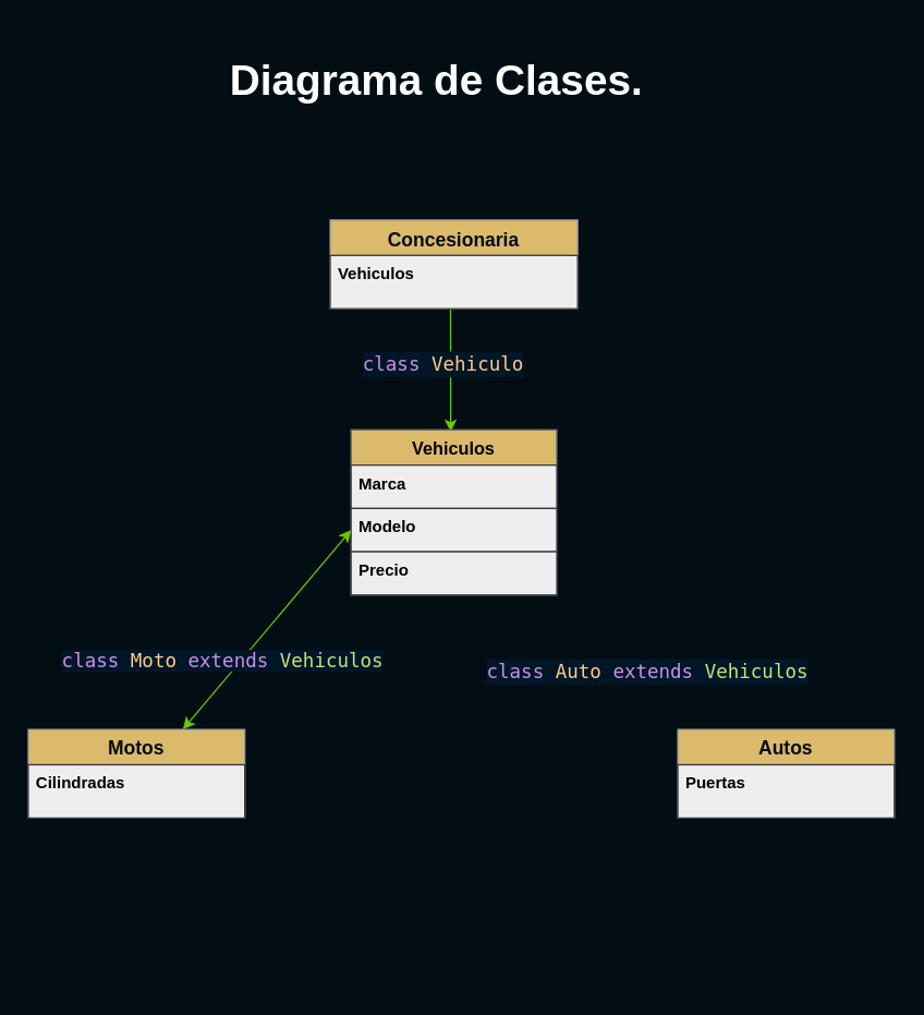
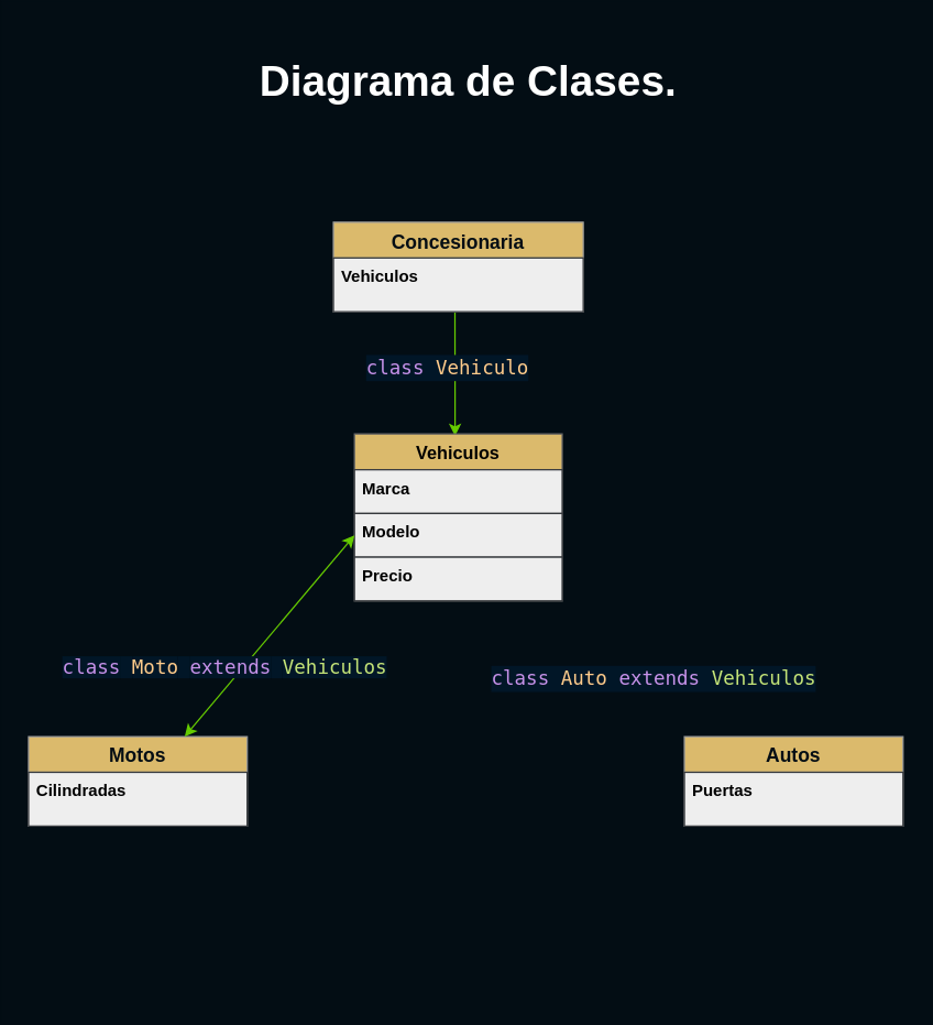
  <mxCell id="0" />
  <mxCell id="1" parent="0" />
  <mxCell id="2" value="" style="group" vertex="1" connectable="0" parent="1"><mxGeometry x="20" y="161" width="636" height="562" as="geometry" /></mxCell>
  <mxCell id="3" value="" style="group" vertex="1" connectable="0" parent="2"><mxGeometry x="221.711" width="181.714" height="112.683" as="geometry" /></mxCell>
  <mxCell id="4" value="" style="endArrow=classic;html=1;fontColor=#FFFFFF;strokeColor=#66CC00;" edge="1" parent="3"><mxGeometry width="50" height="50" relative="1" as="geometry"><mxPoint x="88.393" y="64.754" as="sourcePoint" /><mxPoint x="88.467" y="155.444" as="targetPoint" /><Array as="points"><mxPoint x="88.467" y="112.683" /></Array></mxGeometry></mxCell>
  <mxCell id="5" value="Concesionaria&#10;" style="swimlane;fontStyle=1;align=center;verticalAlign=top;childLayout=stackLayout;horizontal=1;startSize=26;horizontalStack=0;resizeParent=1;resizeParentMax=0;resizeLast=0;collapsible=1;marginBottom=0;strokeColor=#999999;fontSize=14;gradientDirection=east;fillColor=#DBBA6C;fontColor=#030D14;" vertex="1" parent="3"><mxGeometry width="181.714" height="65.095" as="geometry" /></mxCell>
  <mxCell id="6" value="Vehiculos" style="text;strokeColor=#36393d;align=left;verticalAlign=top;spacingLeft=4;spacingRight=4;overflow=hidden;rotatable=0;points=[[0,0.5],[1,0.5]];portConstraint=eastwest;fontStyle=1;fillColor=#eeeeee;" vertex="1" parent="5"><mxGeometry y="26" width="181.714" height="39.095" as="geometry" /></mxCell>
  <mxCell id="7" value="Vehiculos" style="swimlane;fontStyle=1;childLayout=stackLayout;horizontal=1;startSize=26;horizontalStack=0;resizeParent=1;resizeParentMax=0;resizeLast=0;collapsible=1;marginBottom=0;labelBackgroundColor=none;strokeColor=#666666;fontSize=13;fillColor=#DBBA6C;" vertex="1" parent="2"><mxGeometry x="237.019" y="153.941" width="151.099" height="121.295" as="geometry" /></mxCell>
  <mxCell id="8" value="Marca" style="text;align=left;verticalAlign=top;spacingLeft=4;spacingRight=4;overflow=hidden;rotatable=0;points=[[0,0.5],[1,0.5]];portConstraint=eastwest;fontStyle=1;fillColor=#eeeeee;strokeColor=#36393d;" vertex="1" parent="7"><mxGeometry y="26" width="151.099" height="31.765" as="geometry" /></mxCell>
  <mxCell id="9" value="Modelo" style="text;align=left;verticalAlign=top;spacingLeft=4;spacingRight=4;overflow=hidden;rotatable=0;points=[[0,0.5],[1,0.5]];portConstraint=eastwest;fontStyle=1;fillColor=#eeeeee;strokeColor=#36393d;" vertex="1" parent="7"><mxGeometry y="57.765" width="151.099" height="31.765" as="geometry" /></mxCell>
  <mxCell id="10" value="Precio" style="text;align=left;verticalAlign=top;spacingLeft=4;spacingRight=4;overflow=hidden;rotatable=0;points=[[0,0.5],[1,0.5]];portConstraint=eastwest;fontStyle=1;fillColor=#eeeeee;strokeColor=#36393d;" vertex="1" parent="7"><mxGeometry y="89.53" width="151.099" height="31.765" as="geometry" /></mxCell>
  <mxCell id="11" value="Motos" style="swimlane;fontStyle=1;childLayout=stackLayout;horizontal=1;startSize=26;horizontalStack=0;resizeParent=1;resizeParentMax=0;resizeLast=0;collapsible=1;marginBottom=0;fillColor=#DBBA6C;strokeColor=#999999;fontSize=14;fontColor=#030D14;" vertex="1" parent="2"><mxGeometry y="373.853" width="159" height="65.095" as="geometry" /></mxCell>
  <mxCell id="12" value="Cilindradas" style="text;align=left;verticalAlign=top;spacingLeft=4;spacingRight=4;overflow=hidden;rotatable=0;points=[[0,0.5],[1,0.5]];portConstraint=eastwest;fontStyle=1;fillColor=#eeeeee;strokeColor=#36393d;" vertex="1" parent="11"><mxGeometry y="26" width="159" height="39.095" as="geometry" /></mxCell>
  <mxCell id="13" value="" style="endArrow=classic;startArrow=classic;html=1;entryX=0;entryY=0.5;entryDx=0;entryDy=0;fontColor=#FFFFFF;strokeColor=#66CC00;" edge="1" parent="11" target="9"><mxGeometry width="50" height="50" relative="1" as="geometry"><mxPoint x="113.571" as="sourcePoint" /><mxPoint x="227.143" y="-144.164" as="targetPoint" /></mxGeometry></mxCell>
  <mxCell id="14" value="Autos" style="swimlane;fontStyle=1;childLayout=stackLayout;horizontal=1;startSize=26;horizontalStack=0;resizeParent=1;resizeParentMax=0;resizeLast=0;collapsible=1;marginBottom=0;fillColor=#DBBA6C;strokeColor=#999999;fontSize=14;fontColor=#030D14;" vertex="1" parent="2"><mxGeometry x="477" y="373.853" width="159" height="65.095" as="geometry" /></mxCell>
  <mxCell id="15" value="Puertas" style="text;align=left;verticalAlign=top;spacingLeft=4;spacingRight=4;overflow=hidden;rotatable=0;points=[[0,0.5],[1,0.5]];portConstraint=eastwest;fontStyle=1;fillColor=#eeeeee;strokeColor=#36393d;" vertex="1" parent="14"><mxGeometry y="26" width="159" height="39.095" as="geometry" /></mxCell>
  <mxCell id="16" value="&lt;meta charset=&quot;utf-8&quot;&gt;&lt;div style=&quot;color: rgb(214, 222, 235); background-color: rgb(1, 22, 39); font-family: &amp;quot;droid sans mono&amp;quot;, monospace, monospace, &amp;quot;droid sans fallback&amp;quot;; font-weight: normal; font-size: 14px; line-height: 19px;&quot;&gt;&lt;div&gt;&lt;span style=&quot;color: #c792ea&quot;&gt;class&lt;/span&gt;&lt;span style=&quot;color: #d6deeb&quot;&gt; &lt;/span&gt;&lt;span style=&quot;color: #ffcb8b&quot;&gt;Auto&lt;/span&gt;&lt;span style=&quot;color: #d6deeb&quot;&gt; &lt;/span&gt;&lt;span style=&quot;color: #c792ea&quot;&gt;extends&lt;/span&gt;&lt;span style=&quot;color: #d6deeb&quot;&gt; &lt;/span&gt;&lt;span style=&quot;color: #c5e478&quot;&gt;Vehiculos&lt;/span&gt;&lt;/div&gt;&lt;/div&gt;" style="text;whiteSpace=wrap;html=1;fontSize=13;fontColor=#FFFFFF;" vertex="1" parent="2"><mxGeometry x="334.54" y="316.432" width="256.77" height="36.652" as="geometry" /></mxCell>
  <mxCell id="17" value="&lt;meta charset=&quot;utf-8&quot;&gt;&lt;span style=&quot;font-family: &amp;quot;droid sans mono&amp;quot;, monospace, monospace, &amp;quot;droid sans fallback&amp;quot;; font-size: 14px; font-style: normal; font-weight: 400; letter-spacing: normal; text-align: left; text-indent: 0px; text-transform: none; word-spacing: 0px; background-color: rgb(1, 22, 39); color: rgb(199, 146, 234);&quot;&gt;class&lt;/span&gt;&lt;span style=&quot;color: rgb(214, 222, 235); font-family: &amp;quot;droid sans mono&amp;quot;, monospace, monospace, &amp;quot;droid sans fallback&amp;quot;; font-size: 14px; font-style: normal; font-weight: 400; letter-spacing: normal; text-align: left; text-indent: 0px; text-transform: none; word-spacing: 0px; background-color: rgb(1, 22, 39);&quot;&gt;&lt;span&gt;&amp;nbsp;&lt;/span&gt;&lt;/span&gt;&lt;span style=&quot;font-family: &amp;quot;droid sans mono&amp;quot;, monospace, monospace, &amp;quot;droid sans fallback&amp;quot;; font-size: 14px; font-style: normal; font-weight: 400; letter-spacing: normal; text-align: left; text-indent: 0px; text-transform: none; word-spacing: 0px; background-color: rgb(1, 22, 39); color: rgb(255, 203, 139);&quot;&gt;Moto&lt;/span&gt;&lt;span style=&quot;color: rgb(214, 222, 235); font-family: &amp;quot;droid sans mono&amp;quot;, monospace, monospace, &amp;quot;droid sans fallback&amp;quot;; font-size: 14px; font-style: normal; font-weight: 400; letter-spacing: normal; text-align: left; text-indent: 0px; text-transform: none; word-spacing: 0px; background-color: rgb(1, 22, 39);&quot;&gt;&lt;span&gt;&amp;nbsp;&lt;/span&gt;&lt;/span&gt;&lt;span style=&quot;font-family: &amp;quot;droid sans mono&amp;quot;, monospace, monospace, &amp;quot;droid sans fallback&amp;quot;; font-size: 14px; font-style: normal; font-weight: 400; letter-spacing: normal; text-align: left; text-indent: 0px; text-transform: none; word-spacing: 0px; background-color: rgb(1, 22, 39); color: rgb(199, 146, 234);&quot;&gt;extends&lt;/span&gt;&lt;span style=&quot;color: rgb(214, 222, 235); font-family: &amp;quot;droid sans mono&amp;quot;, monospace, monospace, &amp;quot;droid sans fallback&amp;quot;; font-size: 14px; font-style: normal; font-weight: 400; letter-spacing: normal; text-align: left; text-indent: 0px; text-transform: none; word-spacing: 0px; background-color: rgb(1, 22, 39);&quot;&gt;&lt;span&gt;&amp;nbsp;&lt;/span&gt;&lt;/span&gt;&lt;span style=&quot;font-family: &amp;quot;droid sans mono&amp;quot;, monospace, monospace, &amp;quot;droid sans fallback&amp;quot;; font-size: 14px; font-style: normal; font-weight: 400; letter-spacing: normal; text-align: left; text-indent: 0px; text-transform: none; word-spacing: 0px; background-color: rgb(1, 22, 39); color: rgb(197, 228, 120);&quot;&gt;Vehiculos&lt;/span&gt;" style="text;whiteSpace=wrap;html=1;fontSize=13;fontColor=#FFFFFF;" vertex="1" parent="2"><mxGeometry x="22.714" y="309.101" width="252.82" height="37.874" as="geometry" /></mxCell>
  <mxCell id="18" value="&lt;meta charset=&quot;utf-8&quot;&gt;&lt;div style=&quot;color: rgb(214, 222, 235); background-color: rgb(1, 22, 39); font-family: &amp;quot;droid sans mono&amp;quot;, monospace, monospace, &amp;quot;droid sans fallback&amp;quot;; font-weight: normal; font-size: 14px; line-height: 19px;&quot;&gt;&lt;div&gt;&lt;span style=&quot;color: #c792ea&quot;&gt;class&lt;/span&gt;&lt;span style=&quot;color: #d6deeb&quot;&gt; &lt;/span&gt;&lt;span style=&quot;color: #ffcb8b&quot;&gt;Vehiculo&lt;/span&gt;&lt;/div&gt;&lt;/div&gt;" style="text;whiteSpace=wrap;html=1;fontSize=13;fontColor=#FFFFFF;" vertex="1" parent="2"><mxGeometry x="244.425" y="90.411" width="136.286" height="40.317" as="geometry" /></mxCell>
- <mxCell id="19" value="Diagrama de Clases." style="text;html=1;align=center;verticalAlign=middle;whiteSpace=wrap;rounded=0;labelBackgroundColor=none;fontSize=31;fontStyle=1;fontColor=#FFFFFF;" vertex="1" parent="1"><mxGeometry x="138" y="20" width="364" height="78" as="geometry" /></mxCell>
+ <mxCell id="19" value="Diagrama de Clases." style="text;html=1;align=center;verticalAlign=middle;whiteSpace=wrap;rounded=0;labelBackgroundColor=none;fontSize=31;fontStyle=1;fontColor=#FFFFFF;" vertex="1" parent="1"><mxGeometry x="158" y="20" width="364" height="78" as="geometry" /></mxCell>
